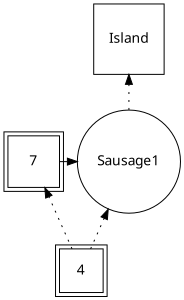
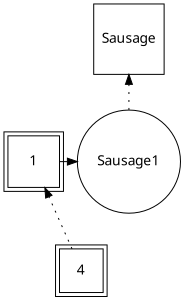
  digraph {
    rankdir=BT
    node [fontname="Arial Unicode Multicast" shape=square]
    edge [style=dotted]
-   n1 [label=7 peripheries=2]
+   n1 [label=1 peripheries=2]
    Sausage1 [shape=circle]
-   Island
+   Island [label=Sausage]
    n4 [label=4 peripheries=2]
    subgraph sub_1 {
      rank=same
      n1
      Sausage1
    }
    n1 -> Sausage1 [constraint=false style=""]
    Sausage1 -> Island
    n4 -> n1
-   n4 -> Sausage1
  }
